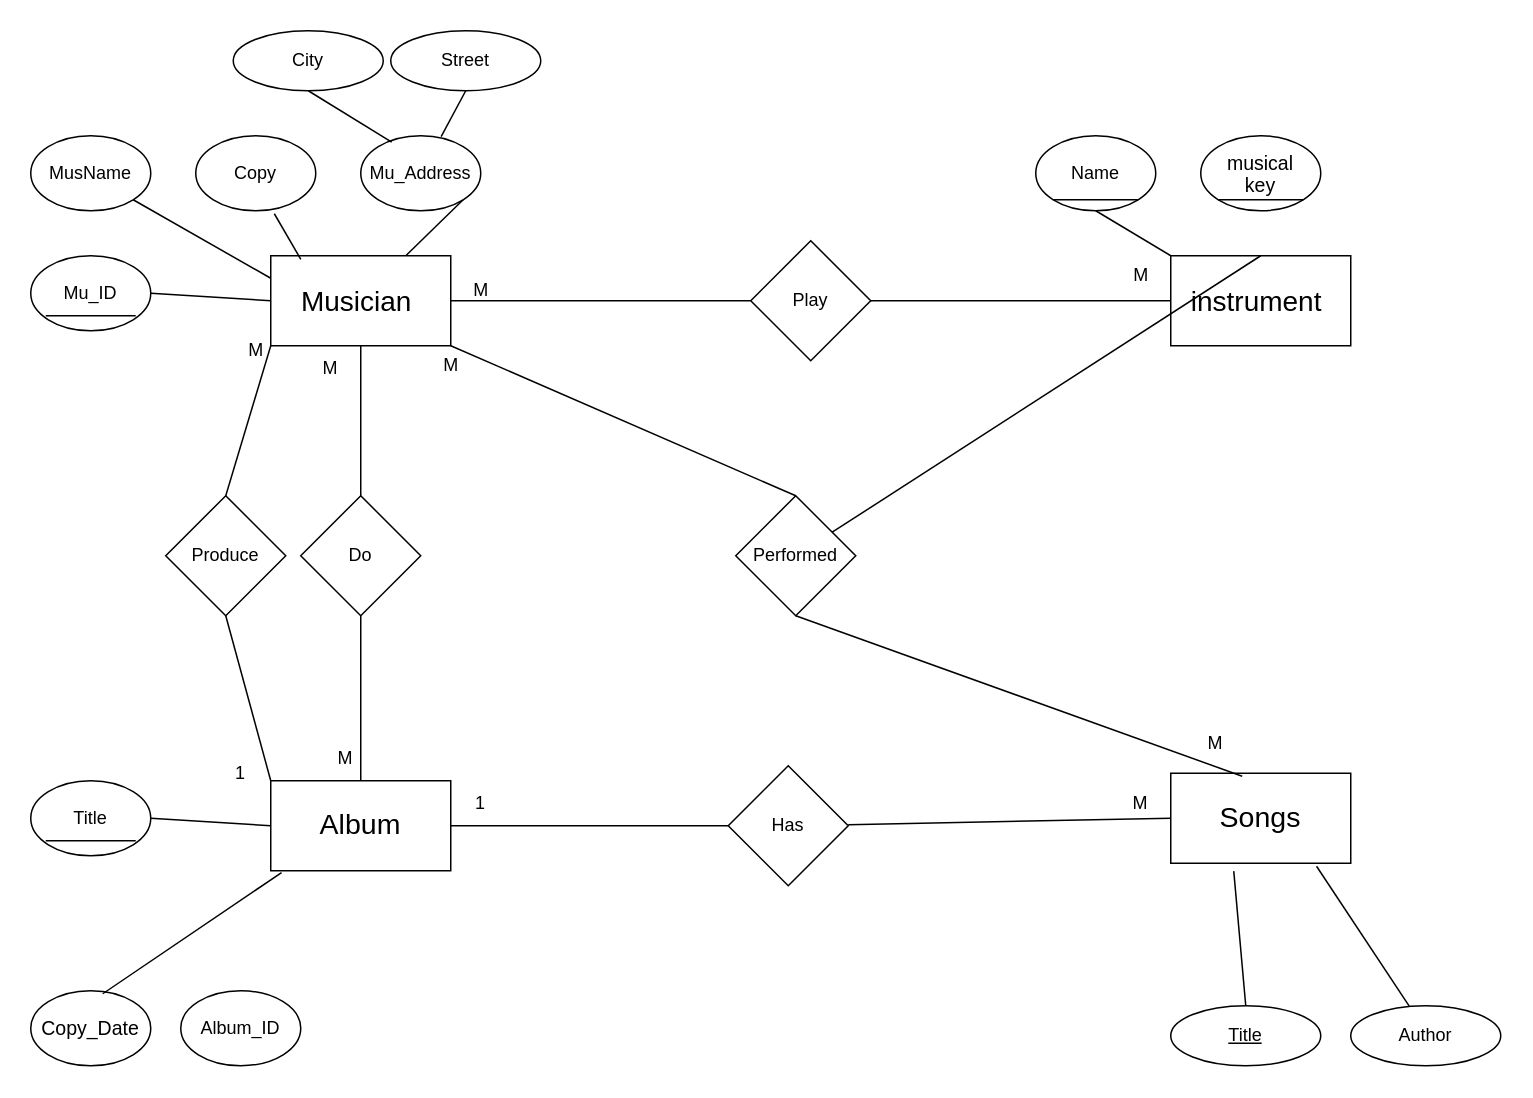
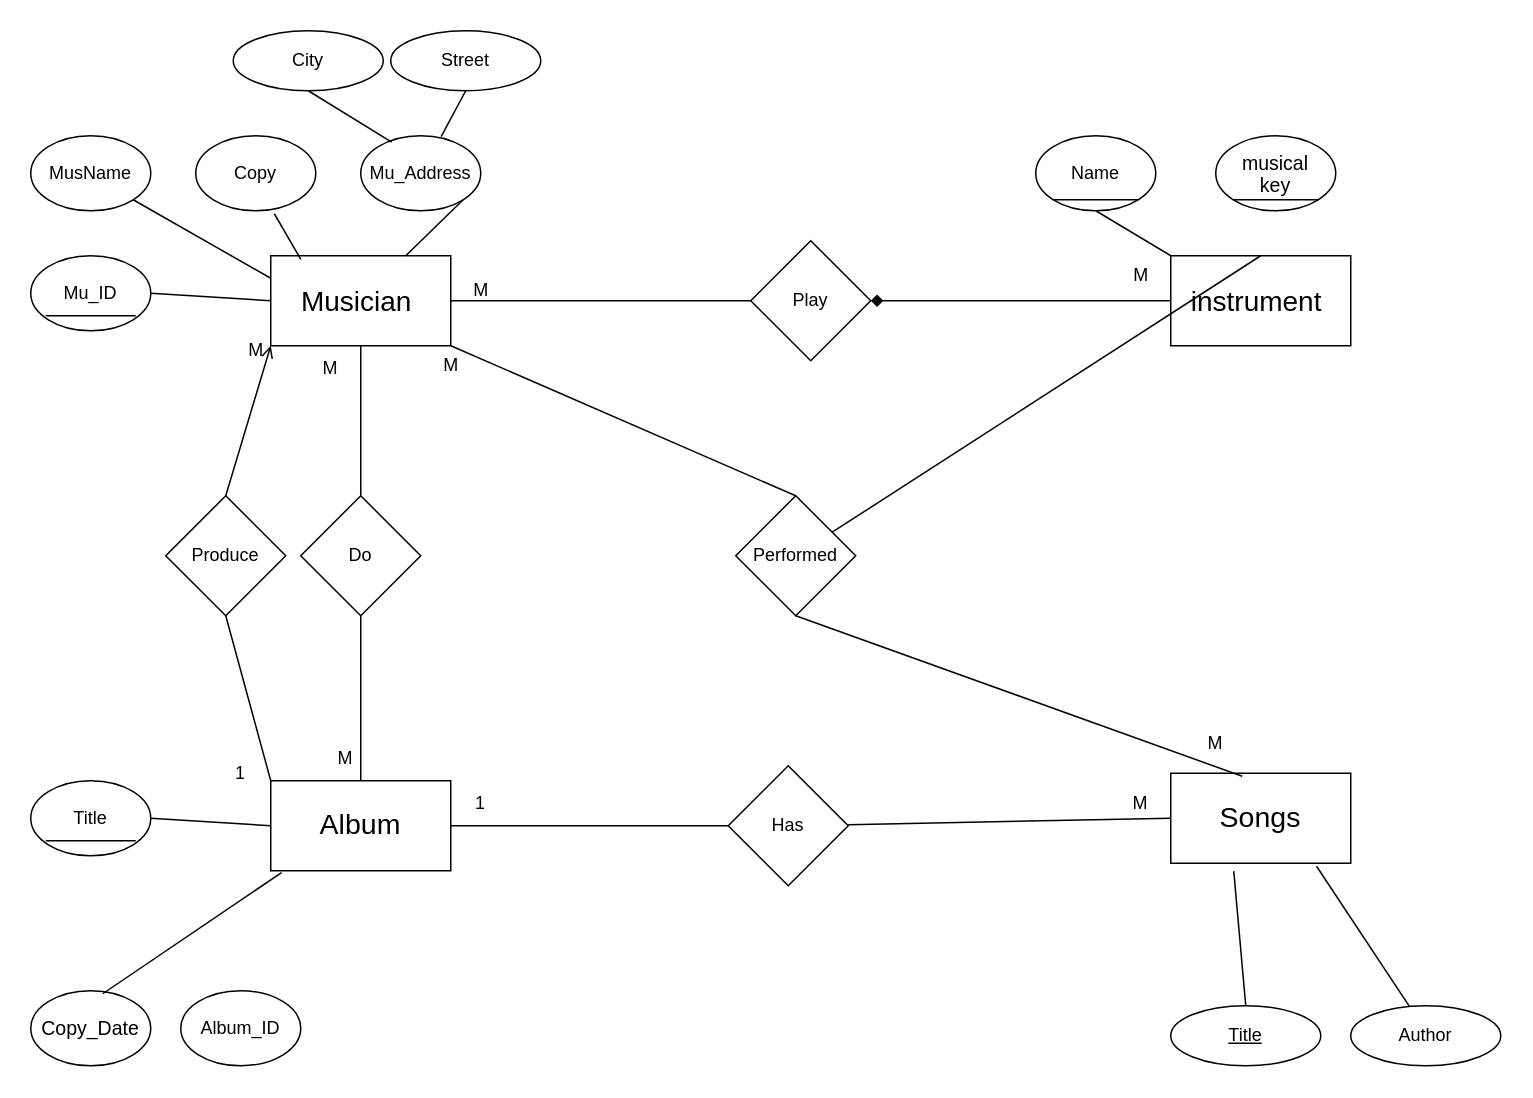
  <mxCell id="0" />
  <mxCell id="1" parent="0" />
  <mxCell id="2" value="&lt;span style=&quot;font-size:14.0pt;font-family:&amp;quot;Arial&amp;quot;,sans-serif;&lt;br/&gt;mso-fareast-font-family:Arial;position:relative;top:.5pt;mso-text-raise:-.5pt;&lt;br/&gt;mso-ansi-language:EN-US;mso-fareast-language:EN-US;mso-bidi-language:AR-EG&quot;&gt;Musician&amp;nbsp;&lt;/span&gt;" style="rounded=0;whiteSpace=wrap;html=1;" parent="1" vertex="1"><mxGeometry x="180" y="170" width="120" height="60" as="geometry" /></mxCell>
  <mxCell id="3" value="&lt;span style=&quot;font-size:14.0pt;font-family:&amp;quot;Arial&amp;quot;,sans-serif;&lt;br/&gt;mso-fareast-font-family:Arial;position:relative;top:.5pt;mso-text-raise:-.5pt;&lt;br/&gt;mso-ansi-language:EN-US;mso-fareast-language:EN-US;mso-bidi-language:AR-EG&quot;&gt;instrument&amp;nbsp;&lt;/span&gt;" style="rounded=0;whiteSpace=wrap;html=1;" parent="1" vertex="1"><mxGeometry x="780" y="170" width="120" height="60" as="geometry" /></mxCell>
  <mxCell id="4" value="&lt;span style=&quot;font-size: 19px;&quot;&gt;Songs&lt;/span&gt;" style="rounded=0;whiteSpace=wrap;html=1;" parent="1" vertex="1"><mxGeometry x="780" y="515" width="120" height="60" as="geometry" /></mxCell>
  <mxCell id="5" value="MusName" style="ellipse;whiteSpace=wrap;html=1;" parent="1" vertex="1"><mxGeometry x="20" y="90" width="80" height="50" as="geometry" /></mxCell>
  <mxCell id="6" value="Mu_ID" style="ellipse;whiteSpace=wrap;html=1;" parent="1" vertex="1"><mxGeometry x="20" y="170" width="80" height="50" as="geometry" /></mxCell>
  <mxCell id="7" value="Copy" style="ellipse;whiteSpace=wrap;html=1;" parent="1" vertex="1"><mxGeometry x="130" y="90" width="80" height="50" as="geometry" /></mxCell>
  <mxCell id="8" value="Mu_Address" style="ellipse;whiteSpace=wrap;html=1;" parent="1" vertex="1"><mxGeometry x="240" y="90" width="80" height="50" as="geometry" /></mxCell>
  <mxCell id="9" value="" style="endArrow=none;html=1;rounded=0;entryX=1;entryY=1;entryDx=0;entryDy=0;exitX=0.75;exitY=0;exitDx=0;exitDy=0;" parent="1" source="2" target="8" edge="1"><mxGeometry width="50" height="50" relative="1" as="geometry"><mxPoint x="420" y="230" as="sourcePoint" /><mxPoint x="470" y="180" as="targetPoint" /></mxGeometry></mxCell>
  <mxCell id="10" value="" style="endArrow=none;html=1;rounded=0;entryX=0.655;entryY=1.04;entryDx=0;entryDy=0;entryPerimeter=0;exitX=0.167;exitY=0.04;exitDx=0;exitDy=0;exitPerimeter=0;" parent="1" source="2" target="7" edge="1"><mxGeometry width="50" height="50" relative="1" as="geometry"><mxPoint x="430" y="240" as="sourcePoint" /><mxPoint x="480" y="190" as="targetPoint" /></mxGeometry></mxCell>
  <mxCell id="11" value="" style="endArrow=none;html=1;rounded=0;entryX=1;entryY=0.5;entryDx=0;entryDy=0;exitX=0;exitY=0.5;exitDx=0;exitDy=0;" parent="1" source="2" target="6" edge="1"><mxGeometry width="50" height="50" relative="1" as="geometry"><mxPoint x="90" y="280" as="sourcePoint" /><mxPoint x="140" y="230" as="targetPoint" /></mxGeometry></mxCell>
  <mxCell id="12" value="" style="endArrow=none;html=1;rounded=0;entryX=1;entryY=1;entryDx=0;entryDy=0;exitX=0;exitY=0.25;exitDx=0;exitDy=0;" parent="1" source="2" target="5" edge="1"><mxGeometry width="50" height="50" relative="1" as="geometry"><mxPoint x="410" y="220" as="sourcePoint" /><mxPoint x="460" y="170" as="targetPoint" /></mxGeometry></mxCell>
  <mxCell id="13" value="" style="endArrow=none;html=1;rounded=0;" parent="1" edge="1"><mxGeometry width="50" height="50" relative="1" as="geometry"><mxPoint x="90" y="210" as="sourcePoint" /><mxPoint x="30" y="210" as="targetPoint" /></mxGeometry></mxCell>
- <mxCell id="14" value="&lt;span style=&quot;font-size: 13px; font-family: Arial, sans-serif; position: relative; top: 0.5pt;&quot;&gt;musical&lt;br/&gt;key&lt;/span&gt;" style="ellipse;whiteSpace=wrap;html=1;" parent="1" vertex="1"><mxGeometry x="800" y="90" width="80" height="50" as="geometry" /></mxCell>
+ <mxCell id="14" value="&lt;span style=&quot;font-size: 13px; font-family: Arial, sans-serif; position: relative; top: 0.5pt;&quot;&gt;musical&lt;br/&gt;key&lt;/span&gt;" style="ellipse;whiteSpace=wrap;html=1;" parent="1" vertex="1"><mxGeometry x="810" y="90" width="80" height="50" as="geometry" /></mxCell>
  <mxCell id="15" value="&lt;div&gt;Name&lt;/div&gt;" style="ellipse;whiteSpace=wrap;html=1;" parent="1" vertex="1"><mxGeometry x="690" y="90" width="80" height="50" as="geometry" /></mxCell>
  <mxCell id="16" value="" style="endArrow=none;html=1;rounded=0;exitX=1;exitY=1;exitDx=0;exitDy=0;entryX=0;entryY=1;entryDx=0;entryDy=0;" parent="1" source="15" target="15" edge="1"><mxGeometry width="50" height="50" relative="1" as="geometry"><mxPoint x="760" y="130" as="sourcePoint" /><mxPoint x="700" y="130" as="targetPoint" /></mxGeometry></mxCell>
  <mxCell id="17" value="" style="endArrow=none;html=1;rounded=0;entryX=0.5;entryY=1;entryDx=0;entryDy=0;exitX=0;exitY=0;exitDx=0;exitDy=0;" parent="1" source="3" target="15" edge="1"><mxGeometry width="50" height="50" relative="1" as="geometry"><mxPoint x="410" y="220" as="sourcePoint" /><mxPoint x="460" y="170" as="targetPoint" /></mxGeometry></mxCell>
  <mxCell id="18" value="" style="endArrow=none;html=1;rounded=0;exitX=0.5;exitY=0;exitDx=0;exitDy=0;" parent="1" source="3" target="28" edge="1"><mxGeometry width="50" height="50" relative="1" as="geometry"><mxPoint x="840" y="160" as="sourcePoint" /><mxPoint x="460" y="170" as="targetPoint" /></mxGeometry></mxCell>
  <mxCell id="19" value="&lt;span style=&quot;font-size: 19px;&quot;&gt;Album&lt;/span&gt;" style="rounded=0;whiteSpace=wrap;html=1;" parent="1" vertex="1"><mxGeometry x="180" y="520" width="120" height="60" as="geometry" /></mxCell>
  <mxCell id="20" value="&lt;font size=&quot;1&quot; face=&quot;Arial, sans-serif&quot;&gt;&lt;span style=&quot;white-space-collapse: preserve; font-size: 13px;&quot;&gt;Copy_Date&lt;/span&gt;&lt;/font&gt;" style="ellipse;whiteSpace=wrap;html=1;" parent="1" vertex="1"><mxGeometry x="20" y="660" width="80" height="50" as="geometry" /></mxCell>
  <mxCell id="21" value="Title" style="ellipse;whiteSpace=wrap;html=1;" parent="1" vertex="1"><mxGeometry x="20" y="520" width="80" height="50" as="geometry" /></mxCell>
  <mxCell id="22" value="Album_ID" style="ellipse;whiteSpace=wrap;html=1;" parent="1" vertex="1"><mxGeometry x="120" y="660" width="80" height="50" as="geometry" /></mxCell>
  <mxCell id="23" value="" style="endArrow=none;html=1;rounded=0;entryX=1;entryY=0.5;entryDx=0;entryDy=0;exitX=0;exitY=0.5;exitDx=0;exitDy=0;" parent="1" source="19" target="21" edge="1"><mxGeometry width="50" height="50" relative="1" as="geometry"><mxPoint x="90" y="630" as="sourcePoint" /><mxPoint x="140" y="580" as="targetPoint" /></mxGeometry></mxCell>
  <mxCell id="24" value="" style="endArrow=none;html=1;rounded=0;entryX=0.6;entryY=0.04;entryDx=0;entryDy=0;exitX=0.06;exitY=1.02;exitDx=0;exitDy=0;exitPerimeter=0;entryPerimeter=0;" parent="1" source="19" target="20" edge="1"><mxGeometry width="50" height="50" relative="1" as="geometry"><mxPoint x="410" y="570" as="sourcePoint" /><mxPoint x="460" y="520" as="targetPoint" /></mxGeometry></mxCell>
  <mxCell id="25" value="" style="endArrow=none;html=1;rounded=0;" parent="1" edge="1"><mxGeometry width="50" height="50" relative="1" as="geometry"><mxPoint x="90" y="560" as="sourcePoint" /><mxPoint x="30" y="560" as="targetPoint" /></mxGeometry></mxCell>
  <mxCell id="26" value="Do" style="rhombus;whiteSpace=wrap;html=1;" parent="1" vertex="1"><mxGeometry x="200" y="330" width="80" height="80" as="geometry" /></mxCell>
  <mxCell id="27" value="Has" style="rhombus;whiteSpace=wrap;html=1;" parent="1" vertex="1"><mxGeometry x="485" y="510" width="80" height="80" as="geometry" /></mxCell>
  <mxCell id="28" value="Performed" style="rhombus;whiteSpace=wrap;html=1;" parent="1" vertex="1"><mxGeometry x="490" y="330" width="80" height="80" as="geometry" /></mxCell>
  <mxCell id="29" value="Title" style="ellipse;whiteSpace=wrap;html=1;align=center;fontStyle=4;" parent="1" vertex="1"><mxGeometry x="780" y="670" width="100" height="40" as="geometry" /></mxCell>
  <mxCell id="30" value="Author" style="ellipse;whiteSpace=wrap;html=1;align=center;" parent="1" vertex="1"><mxGeometry x="900" y="670" width="100" height="40" as="geometry" /></mxCell>
  <mxCell id="31" value="" style="endArrow=none;html=1;rounded=0;exitX=0.5;exitY=0;exitDx=0;exitDy=0;entryX=0.35;entryY=1.087;entryDx=0;entryDy=0;entryPerimeter=0;" parent="1" source="29" target="4" edge="1"><mxGeometry width="50" height="50" relative="1" as="geometry"><mxPoint x="690" y="610" as="sourcePoint" /><mxPoint x="740" y="560" as="targetPoint" /></mxGeometry></mxCell>
  <mxCell id="32" value="" style="endArrow=none;html=1;rounded=0;exitX=0.392;exitY=0.015;exitDx=0;exitDy=0;exitPerimeter=0;entryX=0.81;entryY=1.033;entryDx=0;entryDy=0;entryPerimeter=0;" parent="1" source="30" target="4" edge="1"><mxGeometry width="50" height="50" relative="1" as="geometry"><mxPoint x="700" y="620" as="sourcePoint" /><mxPoint x="750" y="570" as="targetPoint" /></mxGeometry></mxCell>
  <mxCell id="33" value="" style="endArrow=none;html=1;rounded=0;entryX=0.5;entryY=1;entryDx=0;entryDy=0;exitX=0.5;exitY=0;exitDx=0;exitDy=0;" parent="1" source="26" target="2" edge="1"><mxGeometry width="50" height="50" relative="1" as="geometry"><mxPoint x="530" y="430" as="sourcePoint" /><mxPoint x="580" y="380" as="targetPoint" /></mxGeometry></mxCell>
  <mxCell id="34" value="" style="endArrow=none;html=1;rounded=0;exitX=0.5;exitY=0;exitDx=0;exitDy=0;" parent="1" source="19" edge="1"><mxGeometry width="50" height="50" relative="1" as="geometry"><mxPoint x="240" y="500" as="sourcePoint" /><mxPoint x="240" y="410" as="targetPoint" /></mxGeometry></mxCell>
  <mxCell id="35" value="M" style="text;html=1;align=center;verticalAlign=middle;whiteSpace=wrap;rounded=0;" parent="1" vertex="1"><mxGeometry x="190" y="230" width="60" height="30" as="geometry" /></mxCell>
  <mxCell id="36" value="M" style="text;html=1;align=center;verticalAlign=middle;whiteSpace=wrap;rounded=0;" parent="1" vertex="1"><mxGeometry x="200" y="490" width="60" height="30" as="geometry" /></mxCell>
  <mxCell id="37" value="M" style="text;html=1;align=center;verticalAlign=middle;whiteSpace=wrap;rounded=0;" parent="1" vertex="1"><mxGeometry x="780" y="480" width="60" height="30" as="geometry" /></mxCell>
  <mxCell id="38" value="" style="endArrow=none;html=1;rounded=0;exitX=0.5;exitY=1;exitDx=0;exitDy=0;entryX=0.397;entryY=0.033;entryDx=0;entryDy=0;entryPerimeter=0;" parent="1" source="28" target="4" edge="1"><mxGeometry width="50" height="50" relative="1" as="geometry"><mxPoint x="530" y="310" as="sourcePoint" /><mxPoint x="800" y="510" as="targetPoint" /></mxGeometry></mxCell>
  <mxCell id="39" value="" style="endArrow=none;html=1;rounded=0;exitX=1;exitY=0.5;exitDx=0;exitDy=0;entryX=0;entryY=0.5;entryDx=0;entryDy=0;" parent="1" source="19" target="27" edge="1"><mxGeometry width="50" height="50" relative="1" as="geometry"><mxPoint x="530" y="310" as="sourcePoint" /><mxPoint x="580" y="260" as="targetPoint" /></mxGeometry></mxCell>
  <mxCell id="40" value="" style="endArrow=none;html=1;rounded=0;exitX=1;exitY=0.5;exitDx=0;exitDy=0;entryX=0;entryY=0.5;entryDx=0;entryDy=0;" parent="1" target="4" edge="1"><mxGeometry width="50" height="50" relative="1" as="geometry"><mxPoint x="565" y="549.29" as="sourcePoint" /><mxPoint x="750" y="549.29" as="targetPoint" /></mxGeometry></mxCell>
  <mxCell id="41" value="1" style="text;html=1;align=center;verticalAlign=middle;whiteSpace=wrap;rounded=0;" parent="1" vertex="1"><mxGeometry x="290" y="520" width="60" height="30" as="geometry" /></mxCell>
  <mxCell id="42" value="M" style="text;html=1;align=center;verticalAlign=middle;whiteSpace=wrap;rounded=0;" parent="1" vertex="1"><mxGeometry x="730" y="520" width="60" height="30" as="geometry" /></mxCell>
  <mxCell id="43" value="" style="endArrow=none;html=1;rounded=0;entryX=1;entryY=1;entryDx=0;entryDy=0;exitX=0;exitY=1;exitDx=0;exitDy=0;" parent="1" source="14" target="14" edge="1"><mxGeometry width="50" height="50" relative="1" as="geometry"><mxPoint x="560" y="350" as="sourcePoint" /><mxPoint x="610" y="300" as="targetPoint" /></mxGeometry></mxCell>
  <mxCell id="44" value="Play" style="rhombus;whiteSpace=wrap;html=1;" parent="1" vertex="1"><mxGeometry x="500" y="160" width="80" height="80" as="geometry" /></mxCell>
  <mxCell id="45" value="" style="endArrow=none;html=1;rounded=0;entryX=1;entryY=0.5;entryDx=0;entryDy=0;exitX=0;exitY=0.5;exitDx=0;exitDy=0;" parent="1" source="44" target="2" edge="1"><mxGeometry width="50" height="50" relative="1" as="geometry"><mxPoint x="570" y="350" as="sourcePoint" /><mxPoint x="620" y="300" as="targetPoint" /></mxGeometry></mxCell>
- <mxCell id="46" value="" style="endArrow=none;html=1;rounded=0;entryX=1;entryY=0.5;entryDx=0;entryDy=0;exitX=0;exitY=0.5;exitDx=0;exitDy=0;" parent="1" source="3" target="44" edge="1"><mxGeometry width="50" height="50" relative="1" as="geometry"><mxPoint x="570" y="350" as="sourcePoint" /><mxPoint x="620" y="300" as="targetPoint" /></mxGeometry></mxCell>
+ <mxCell id="46" value="" style="endArrow=diamond;html=1;rounded=0;entryX=1;entryY=0.5;entryDx=0;entryDy=0;exitX=0;exitY=0.5;exitDx=0;exitDy=0;" parent="1" source="3" target="44" edge="1"><mxGeometry width="50" height="50" relative="1" as="geometry"><mxPoint x="570" y="350" as="sourcePoint" /><mxPoint x="620" y="300" as="targetPoint" /></mxGeometry></mxCell>
  <mxCell id="47" value="M" style="text;html=1;align=center;verticalAlign=middle;resizable=0;points=[];autosize=1;strokeColor=none;fillColor=none;" parent="1" vertex="1"><mxGeometry x="305" y="178" width="30" height="30" as="geometry" /></mxCell>
  <mxCell id="48" value="M" style="text;html=1;align=center;verticalAlign=middle;resizable=0;points=[];autosize=1;strokeColor=none;fillColor=none;" parent="1" vertex="1"><mxGeometry x="745" y="168" width="30" height="30" as="geometry" /></mxCell>
  <mxCell id="49" value="" style="endArrow=none;html=1;rounded=0;entryX=0.5;entryY=0;entryDx=0;entryDy=0;exitX=1;exitY=1;exitDx=0;exitDy=0;" parent="1" source="2" target="28" edge="1"><mxGeometry width="50" height="50" relative="1" as="geometry"><mxPoint x="330" y="240" as="sourcePoint" /><mxPoint x="600" y="335" as="targetPoint" /></mxGeometry></mxCell>
  <mxCell id="50" value="M" style="text;html=1;align=center;verticalAlign=middle;resizable=0;points=[];autosize=1;strokeColor=none;fillColor=none;" parent="1" vertex="1"><mxGeometry x="285" y="228" width="30" height="30" as="geometry" /></mxCell>
  <mxCell id="51" value="Produce" style="rhombus;whiteSpace=wrap;html=1;" parent="1" vertex="1"><mxGeometry x="110" y="330" width="80" height="80" as="geometry" /></mxCell>
- <mxCell id="52" value="" style="endArrow=none;html=1;rounded=0;entryX=0;entryY=1;entryDx=0;entryDy=0;exitX=0.5;exitY=0;exitDx=0;exitDy=0;" parent="1" source="51" target="2" edge="1"><mxGeometry width="50" height="50" relative="1" as="geometry"><mxPoint x="440" y="420" as="sourcePoint" /><mxPoint x="490" y="370" as="targetPoint" /></mxGeometry></mxCell>
+ <mxCell id="52" value="" style="endArrow=open;html=1;rounded=0;entryX=0;entryY=1;entryDx=0;entryDy=0;exitX=0.5;exitY=0;exitDx=0;exitDy=0;" parent="1" source="51" target="2" edge="1"><mxGeometry width="50" height="50" relative="1" as="geometry"><mxPoint x="440" y="420" as="sourcePoint" /><mxPoint x="490" y="370" as="targetPoint" /></mxGeometry></mxCell>
  <mxCell id="53" value="" style="endArrow=none;html=1;rounded=0;entryX=0.5;entryY=1;entryDx=0;entryDy=0;exitX=0;exitY=0;exitDx=0;exitDy=0;" parent="1" source="19" target="51" edge="1"><mxGeometry width="50" height="50" relative="1" as="geometry"><mxPoint x="160" y="340" as="sourcePoint" /><mxPoint x="190" y="240" as="targetPoint" /></mxGeometry></mxCell>
  <mxCell id="54" value="1" style="text;html=1;align=center;verticalAlign=middle;whiteSpace=wrap;rounded=0;" parent="1" vertex="1"><mxGeometry x="130" y="500" width="60" height="30" as="geometry" /></mxCell>
  <mxCell id="55" value="M" style="text;html=1;align=center;verticalAlign=middle;resizable=0;points=[];autosize=1;strokeColor=none;fillColor=none;" parent="1" vertex="1"><mxGeometry x="155" y="218" width="30" height="30" as="geometry" /></mxCell>
  <mxCell id="56" value="" style="endArrow=none;html=1;rounded=0;entryX=0.67;entryY=0.011;entryDx=0;entryDy=0;entryPerimeter=0;exitX=0.5;exitY=1;exitDx=0;exitDy=0;" edge="1" parent="1" source="57" target="8"><mxGeometry width="50" height="50" relative="1" as="geometry"><mxPoint x="320" y="60" as="sourcePoint" /><mxPoint x="530" y="330" as="targetPoint" /></mxGeometry></mxCell>
  <mxCell id="57" value="Street" style="ellipse;whiteSpace=wrap;html=1;align=center;" vertex="1" parent="1"><mxGeometry x="260" y="20" width="100" height="40" as="geometry" /></mxCell>
  <mxCell id="58" value="City" style="ellipse;whiteSpace=wrap;html=1;align=center;" vertex="1" parent="1"><mxGeometry x="155" y="20" width="100" height="40" as="geometry" /></mxCell>
  <mxCell id="59" value="" style="endArrow=none;html=1;rounded=0;entryX=0.5;entryY=1;entryDx=0;entryDy=0;exitX=0.258;exitY=0.086;exitDx=0;exitDy=0;exitPerimeter=0;" edge="1" parent="1" source="8" target="58"><mxGeometry width="50" height="50" relative="1" as="geometry"><mxPoint x="480" y="380" as="sourcePoint" /><mxPoint x="530" y="330" as="targetPoint" /></mxGeometry></mxCell>
